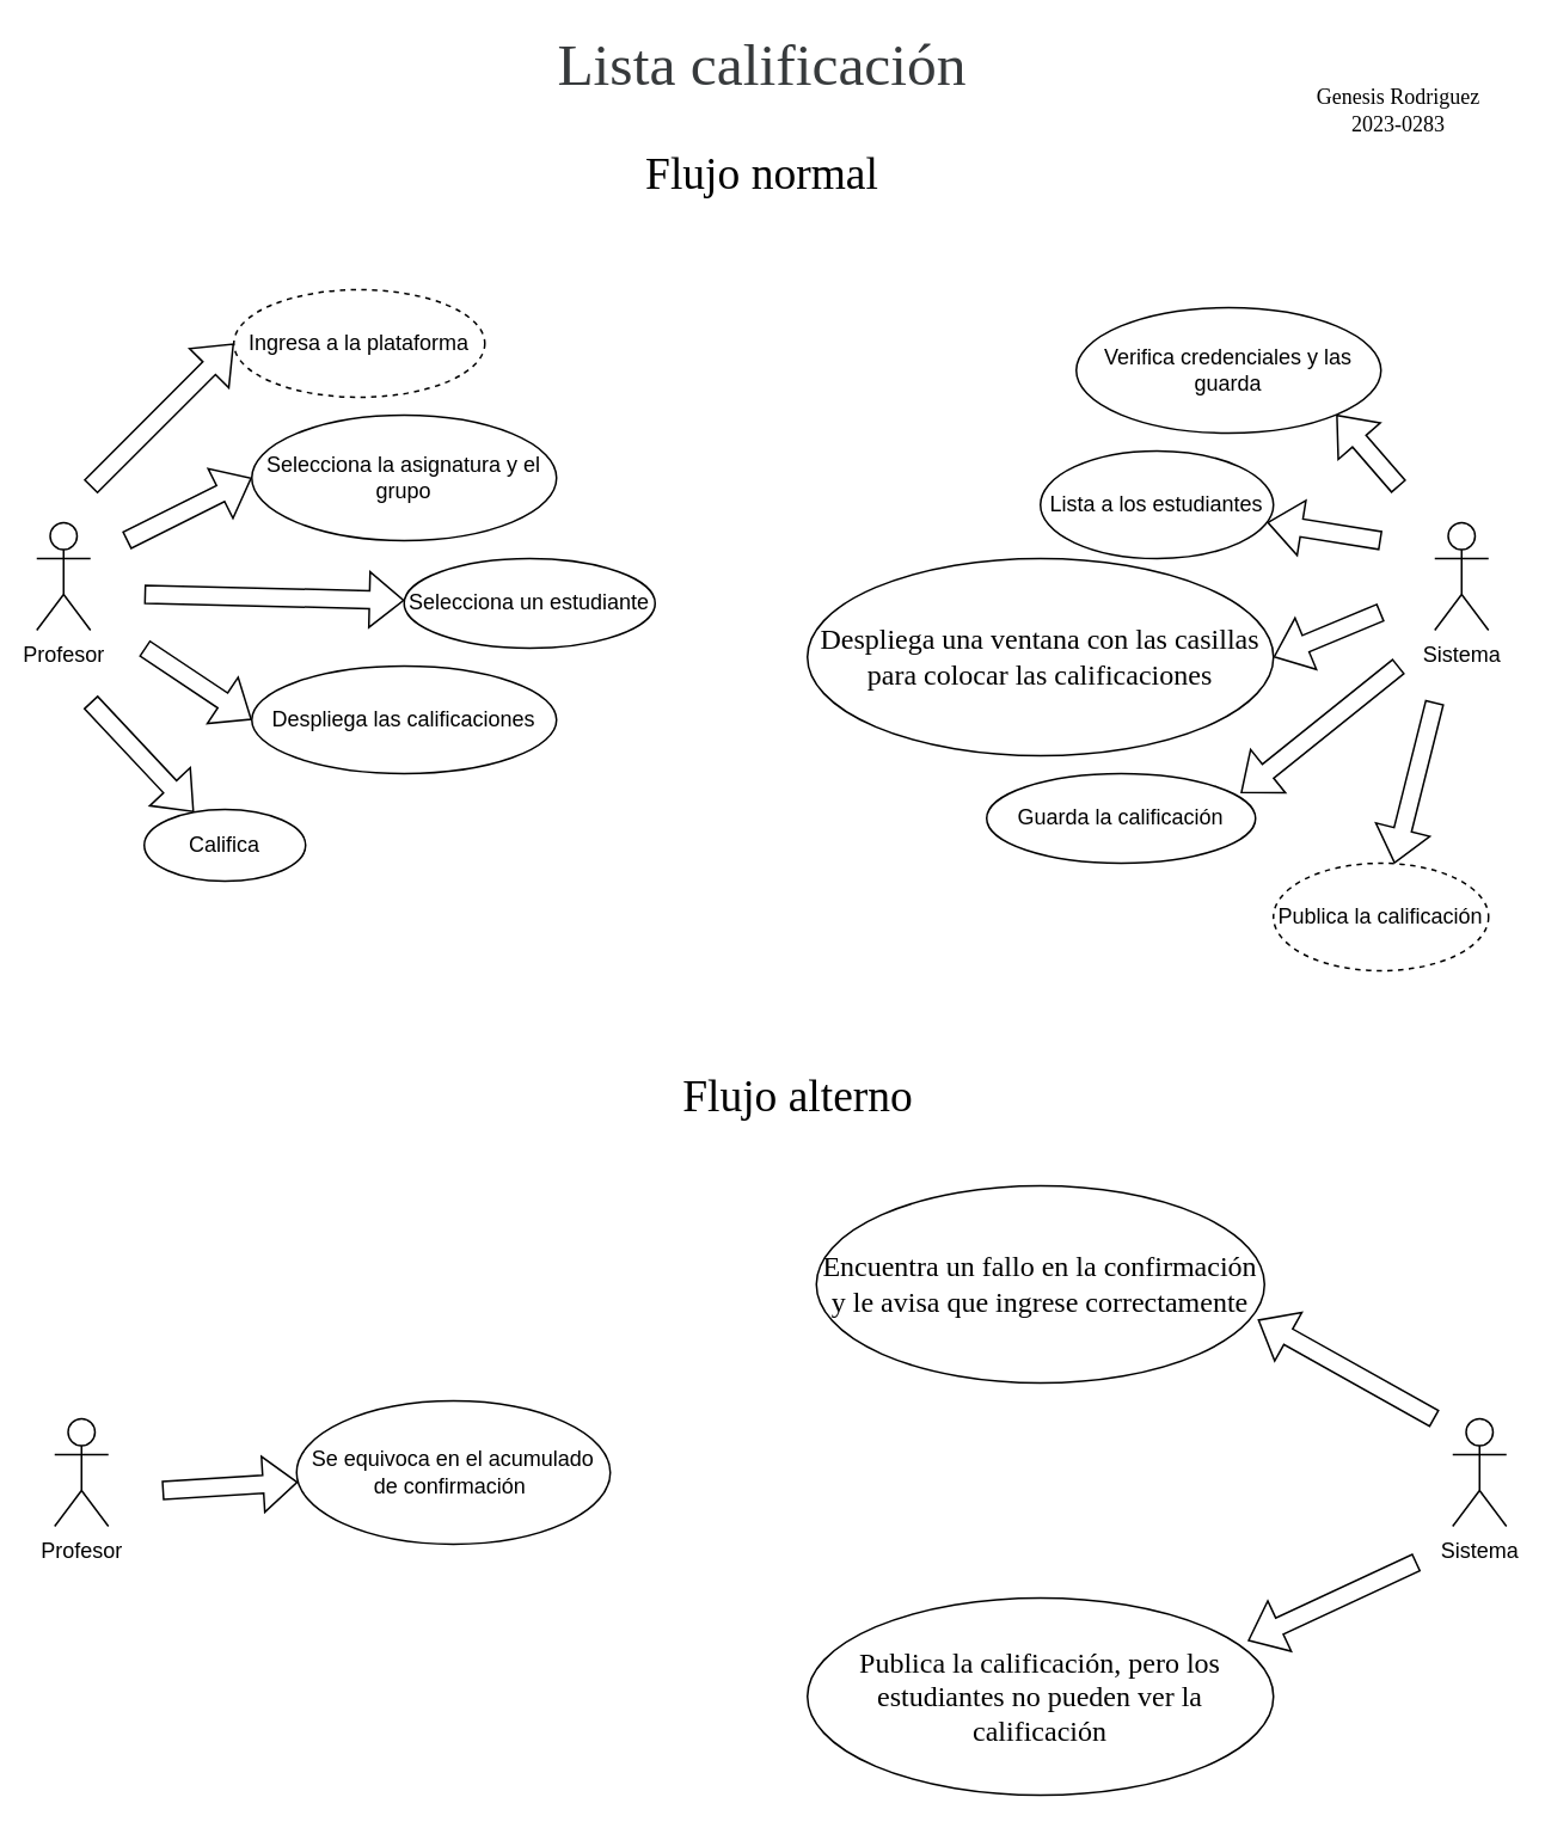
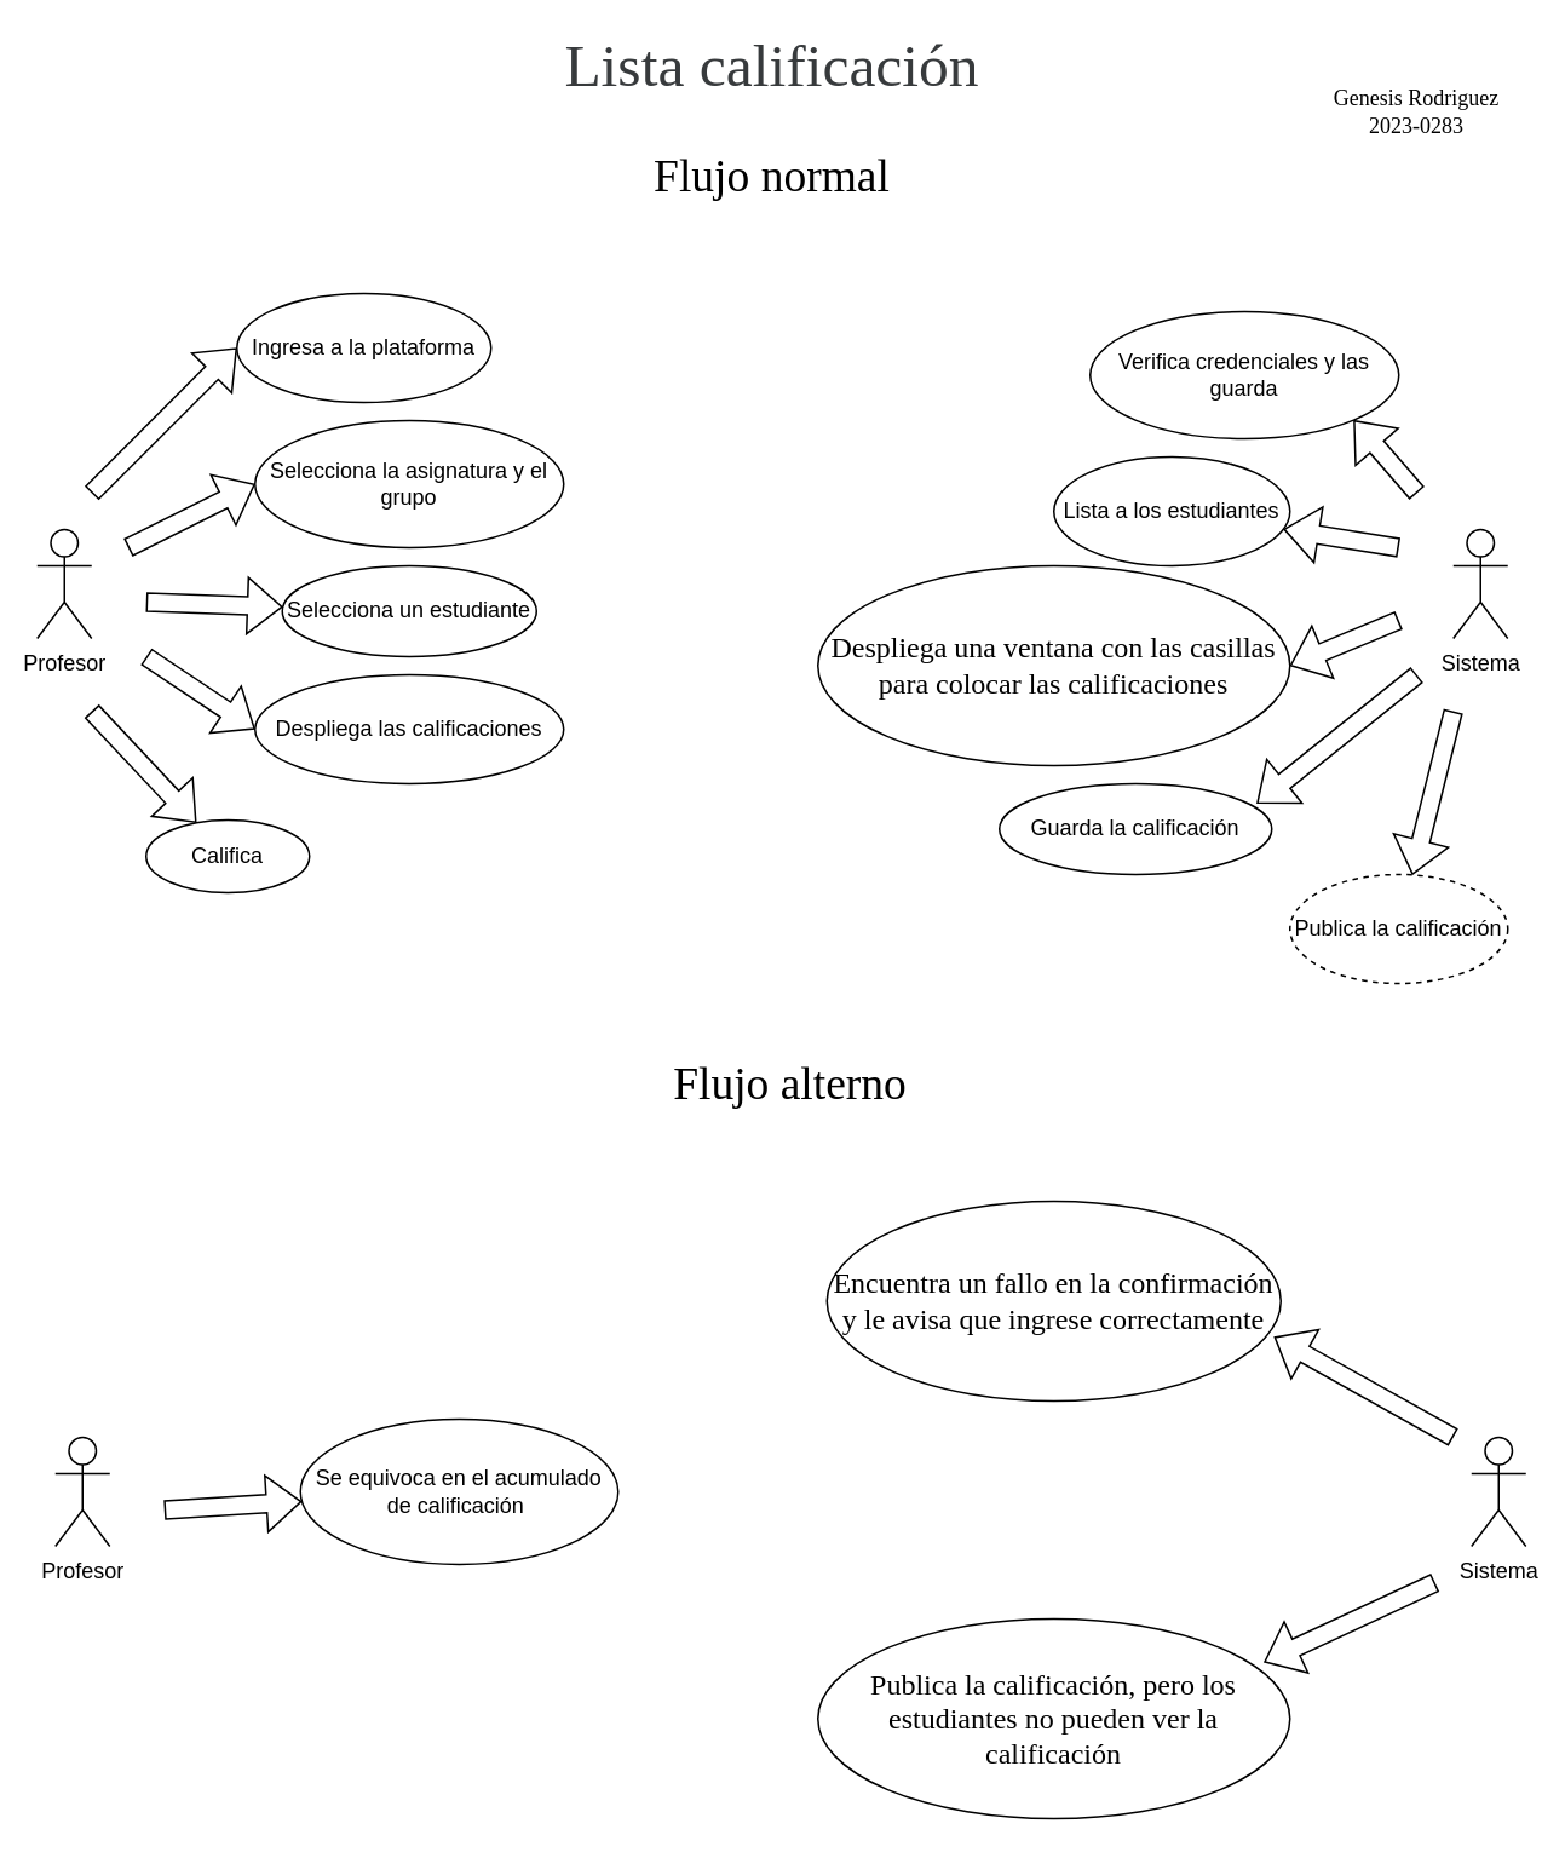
  <mxCell id="0" />
  <mxCell id="1" parent="0" />
  <mxCell id="2" value="&lt;h1&gt;&lt;span style=&quot;color: rgb(55, 58, 60); font-weight: 400; text-align: left; background-color: rgb(255, 255, 255);&quot;&gt;&lt;font style=&quot;font-size: 33px;&quot; face=&quot;Times New Roman&quot;&gt;Lista calificación&lt;/font&gt;&lt;/span&gt;&lt;br&gt;&lt;/h1&gt;" style="text;html=1;align=center;verticalAlign=middle;whiteSpace=wrap;rounded=0;" vertex="1" parent="1"><mxGeometry x="280" y="20" width="290" height="30" as="geometry" /></mxCell>
  <mxCell id="3" value="&lt;p style=&quot;font-size: 12px;&quot; class=&quot;MsoNormal&quot; align=&quot;center&quot;&gt;&lt;span style=&quot;font-size: 12px;&quot;&gt;Genesis Rodriguez 2023-0283&lt;/span&gt;&lt;/p&gt;" style="text;html=1;align=center;verticalAlign=middle;whiteSpace=wrap;rounded=0;fontFamily=Times New Roman;fontSize=12;" vertex="1" parent="1"><mxGeometry x="720" y="20" width="120" height="80" as="geometry" /></mxCell>
  <mxCell id="4" value="Flujo normal" style="text;html=1;align=center;verticalAlign=middle;whiteSpace=wrap;rounded=0;fontFamily=Times New Roman;fontSize=25;" vertex="1" parent="1"><mxGeometry x="355" y="80" width="140" height="30" as="geometry" /></mxCell>
  <mxCell id="5" value="Profesor" style="shape=umlActor;verticalLabelPosition=bottom;verticalAlign=top;html=1;outlineConnect=0;" vertex="1" parent="1"><mxGeometry x="20" y="290" width="30" height="60" as="geometry" /></mxCell>
  <mxCell id="6" value="" style="shape=flexArrow;endArrow=classic;html=1;rounded=0;entryX=0;entryY=0.5;entryDx=0;entryDy=0;" edge="1" parent="1" target="7"><mxGeometry width="50" height="50" relative="1" as="geometry"><mxPoint x="50" y="270" as="sourcePoint" /><mxPoint x="100" y="220" as="targetPoint" /></mxGeometry></mxCell>
- <mxCell id="7" value="Ingresa a la plataforma" style="ellipse;whiteSpace=wrap;html=1;dashed=1;" vertex="1" parent="1"><mxGeometry x="130" y="160" width="140" height="60" as="geometry" /></mxCell>
+ <mxCell id="7" value="Ingresa a la plataforma" style="ellipse;whiteSpace=wrap;html=1;" vertex="1" parent="1"><mxGeometry x="130" y="160" width="140" height="60" as="geometry" /></mxCell>
  <mxCell id="8" value="" style="shape=flexArrow;endArrow=classic;html=1;rounded=0;entryX=0;entryY=0.5;entryDx=0;entryDy=0;" edge="1" parent="1" target="9"><mxGeometry width="50" height="50" relative="1" as="geometry"><mxPoint x="70" y="300" as="sourcePoint" /><mxPoint x="120" y="250" as="targetPoint" /></mxGeometry></mxCell>
  <mxCell id="9" value="Selecciona la asignatura y el grupo" style="ellipse;whiteSpace=wrap;html=1;" vertex="1" parent="1"><mxGeometry x="140" y="230" width="170" height="70" as="geometry" /></mxCell>
  <mxCell id="10" value="" style="shape=flexArrow;endArrow=classic;html=1;rounded=0;" edge="1" parent="1" target="11"><mxGeometry width="50" height="50" relative="1" as="geometry"><mxPoint x="80" y="330" as="sourcePoint" /><mxPoint x="140" y="330" as="targetPoint" /></mxGeometry></mxCell>
- <mxCell id="11" value="Selecciona un estudiante" style="ellipse;whiteSpace=wrap;html=1;" vertex="1" parent="1"><mxGeometry x="225" y="310" width="140" height="50" as="geometry" /></mxCell>
+ <mxCell id="11" value="Selecciona un estudiante" style="ellipse;whiteSpace=wrap;html=1;" vertex="1" parent="1"><mxGeometry x="155" y="310" width="140" height="50" as="geometry" /></mxCell>
  <mxCell id="12" value="" style="shape=flexArrow;endArrow=classic;html=1;rounded=0;entryX=0;entryY=0.5;entryDx=0;entryDy=0;" edge="1" parent="1" target="13"><mxGeometry width="50" height="50" relative="1" as="geometry"><mxPoint x="80" y="360" as="sourcePoint" /><mxPoint x="160" y="390" as="targetPoint" /></mxGeometry></mxCell>
  <mxCell id="13" value="Despliega las calificaciones" style="ellipse;whiteSpace=wrap;html=1;" vertex="1" parent="1"><mxGeometry x="140" y="370" width="170" height="60" as="geometry" /></mxCell>
  <mxCell id="14" value="" style="shape=flexArrow;endArrow=classic;html=1;rounded=0;" edge="1" parent="1" target="15"><mxGeometry width="50" height="50" relative="1" as="geometry"><mxPoint x="50" y="390" as="sourcePoint" /><mxPoint x="110" y="440" as="targetPoint" /></mxGeometry></mxCell>
  <mxCell id="15" value="Califica" style="ellipse;whiteSpace=wrap;html=1;" vertex="1" parent="1"><mxGeometry x="80" y="450" width="90" height="40" as="geometry" /></mxCell>
  <mxCell id="16" value="Sistema" style="shape=umlActor;verticalLabelPosition=bottom;verticalAlign=top;html=1;outlineConnect=0;" vertex="1" parent="1"><mxGeometry x="800" y="290" width="30" height="60" as="geometry" /></mxCell>
  <mxCell id="17" value="" style="shape=flexArrow;endArrow=classic;html=1;rounded=0;entryX=1;entryY=1;entryDx=0;entryDy=0;" edge="1" parent="1" target="18"><mxGeometry width="50" height="50" relative="1" as="geometry"><mxPoint x="780" y="270" as="sourcePoint" /><mxPoint x="710" y="210" as="targetPoint" /></mxGeometry></mxCell>
  <mxCell id="18" value="Verifica credenciales y las guarda" style="ellipse;whiteSpace=wrap;html=1;" vertex="1" parent="1"><mxGeometry x="600" y="170" width="170" height="70" as="geometry" /></mxCell>
  <mxCell id="19" value="" style="shape=flexArrow;endArrow=classic;html=1;rounded=0;" edge="1" parent="1" target="20"><mxGeometry width="50" height="50" relative="1" as="geometry"><mxPoint x="770" y="300" as="sourcePoint" /><mxPoint x="710" y="300" as="targetPoint" /></mxGeometry></mxCell>
  <mxCell id="20" value="Lista a los estudiantes" style="ellipse;whiteSpace=wrap;html=1;" vertex="1" parent="1"><mxGeometry x="580" y="250" width="130" height="60" as="geometry" /></mxCell>
  <mxCell id="21" value="" style="shape=flexArrow;endArrow=classic;html=1;rounded=0;entryX=1;entryY=0.5;entryDx=0;entryDy=0;" edge="1" parent="1" target="22"><mxGeometry width="50" height="50" relative="1" as="geometry"><mxPoint x="770" y="340" as="sourcePoint" /><mxPoint x="700" y="350" as="targetPoint" /></mxGeometry></mxCell>
  <mxCell id="22" value="&lt;br&gt;&lt;span style=&quot;font-size:12.0pt;font-family:&amp;quot;Times New Roman&amp;quot;,serif;&lt;br/&gt;mso-fareast-font-family:&amp;quot;Arial Unicode MS&amp;quot;;mso-ansi-language:ES-DO;mso-fareast-language:&lt;br/&gt;EN-US;mso-bidi-language:AR-SA&quot;&gt;Despliega una ventana con las casillas para colocar las calificaciones&lt;/span&gt;&lt;br&gt;&lt;div&gt;&lt;br/&gt;&lt;/div&gt;" style="ellipse;whiteSpace=wrap;html=1;" vertex="1" parent="1"><mxGeometry x="450" y="310" width="260" height="110" as="geometry" /></mxCell>
  <mxCell id="23" value="" style="shape=flexArrow;endArrow=classic;html=1;rounded=0;entryX=0.945;entryY=0.217;entryDx=0;entryDy=0;entryPerimeter=0;" edge="1" parent="1" target="24"><mxGeometry width="50" height="50" relative="1" as="geometry"><mxPoint x="780" y="370" as="sourcePoint" /><mxPoint x="730" y="420" as="targetPoint" /></mxGeometry></mxCell>
  <mxCell id="24" value="Guarda la calificación" style="ellipse;whiteSpace=wrap;html=1;" vertex="1" parent="1"><mxGeometry x="550" y="430" width="150" height="50" as="geometry" /></mxCell>
  <mxCell id="25" value="" style="shape=flexArrow;endArrow=classic;html=1;rounded=0;" edge="1" parent="1" target="26"><mxGeometry width="50" height="50" relative="1" as="geometry"><mxPoint x="800" y="390" as="sourcePoint" /><mxPoint x="770" y="470" as="targetPoint" /></mxGeometry></mxCell>
  <mxCell id="26" value="Publica la calificación" style="ellipse;whiteSpace=wrap;html=1;dashed=1;" vertex="1" parent="1"><mxGeometry x="710" y="480" width="120" height="60" as="geometry" /></mxCell>
- <mxCell id="27" value="Flujo alterno" style="text;html=1;align=center;verticalAlign=middle;whiteSpace=wrap;rounded=0;fontFamily=Times New Roman;fontSize=25;" vertex="1" parent="1"><mxGeometry x="375" y="595" width="140" height="30" as="geometry" /></mxCell>
+ <mxCell id="27" value="Flujo alterno" style="text;html=1;align=center;verticalAlign=middle;whiteSpace=wrap;rounded=0;fontFamily=Times New Roman;fontSize=25;" vertex="1" parent="1"><mxGeometry x="365" y="580" width="140" height="30" as="geometry" /></mxCell>
  <mxCell id="28" value="Profesor" style="shape=umlActor;verticalLabelPosition=bottom;verticalAlign=top;html=1;outlineConnect=0;" vertex="1" parent="1"><mxGeometry x="30" y="790" width="30" height="60" as="geometry" /></mxCell>
  <mxCell id="29" value="" style="shape=flexArrow;endArrow=classic;html=1;rounded=0;" edge="1" parent="1" target="30"><mxGeometry width="50" height="50" relative="1" as="geometry"><mxPoint x="90" y="830" as="sourcePoint" /><mxPoint x="150" y="830" as="targetPoint" /></mxGeometry></mxCell>
- <mxCell id="30" value="&lt;span style=&quot;background-color: initial;&quot;&gt;Se equivoca en el acumulado de confirmación&amp;nbsp;&lt;/span&gt;" style="ellipse;whiteSpace=wrap;html=1;" vertex="1" parent="1"><mxGeometry x="165" y="780" width="175" height="80" as="geometry" /></mxCell>
+ <mxCell id="30" value="&lt;span style=&quot;background-color: initial;&quot;&gt;Se equivoca en el acumulado de calificación&amp;nbsp;&lt;/span&gt;" style="ellipse;whiteSpace=wrap;html=1;" vertex="1" parent="1"><mxGeometry x="165" y="780" width="175" height="80" as="geometry" /></mxCell>
  <mxCell id="31" value="Sistema" style="shape=umlActor;verticalLabelPosition=bottom;verticalAlign=top;html=1;outlineConnect=0;" vertex="1" parent="1"><mxGeometry x="810" y="790" width="30" height="60" as="geometry" /></mxCell>
  <mxCell id="32" value="" style="shape=flexArrow;endArrow=classic;html=1;rounded=0;entryX=0.985;entryY=0.679;entryDx=0;entryDy=0;entryPerimeter=0;" edge="1" parent="1" target="33"><mxGeometry width="50" height="50" relative="1" as="geometry"><mxPoint x="800" y="790" as="sourcePoint" /><mxPoint x="720" y="800" as="targetPoint" /></mxGeometry></mxCell>
  <mxCell id="33" value="&lt;span style=&quot;font-size:12.0pt;font-family:&amp;quot;Times New Roman&amp;quot;,serif;&lt;br/&gt;mso-fareast-font-family:&amp;quot;Arial Unicode MS&amp;quot;;mso-ansi-language:ES-DO;mso-fareast-language:&lt;br/&gt;EN-US;mso-bidi-language:AR-SA&quot;&gt;Encuentra un fallo en la confirmación y le avisa que ingrese correctamente&lt;/span&gt;" style="ellipse;whiteSpace=wrap;html=1;" vertex="1" parent="1"><mxGeometry x="455" y="660" width="250" height="110" as="geometry" /></mxCell>
  <mxCell id="34" value="" style="shape=flexArrow;endArrow=classic;html=1;rounded=0;entryX=0.945;entryY=0.217;entryDx=0;entryDy=0;entryPerimeter=0;" edge="1" parent="1" target="35"><mxGeometry width="50" height="50" relative="1" as="geometry"><mxPoint x="790" y="870" as="sourcePoint" /><mxPoint x="740" y="920" as="targetPoint" /></mxGeometry></mxCell>
  <mxCell id="35" value="&lt;span style=&quot;font-size:12.0pt;font-family:&amp;quot;Times New Roman&amp;quot;,serif;&lt;br/&gt;mso-fareast-font-family:&amp;quot;Arial Unicode MS&amp;quot;;mso-ansi-language:ES-DO;mso-fareast-language:&lt;br/&gt;EN-US;mso-bidi-language:AR-SA&quot;&gt;Publica la calificación, pero los estudiantes no pueden ver la calificación&lt;/span&gt;" style="ellipse;whiteSpace=wrap;html=1;" vertex="1" parent="1"><mxGeometry x="450" y="890" width="260" height="110" as="geometry" /></mxCell>
